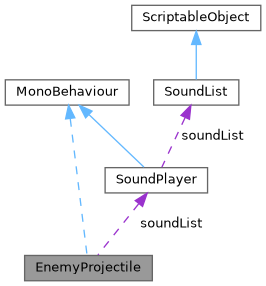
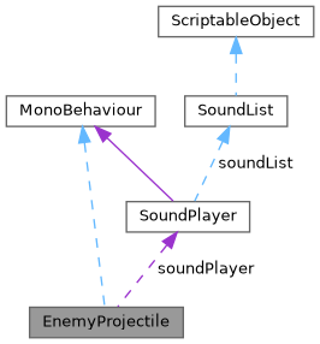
  digraph {
    node [color=gray40 fillcolor=white fontname=Helvetica fontsize=10 shape=box style=filled]
    edge [color=steelblue1 dir=back fontname=Helvetica fontsize=10 labelfontname=Helvetica labelfontsize=10 style=dashed]
    n1 [fillcolor=grey60 fontcolor=black height=0.2 label=EnemyProjectile width=0.4]
    n2 [height=0.2 label=MonoBehaviour width=0.4]
    n3 [height=0.2 label=SoundPlayer width=0.4]
    n4 [height=0.2 label=SoundList width=0.4]
    n5 [height=0.2 label=ScriptableObject width=0.4]
    n2 -> n1
-   n2 -> n3 [style=solid]
-   n3 -> n1 [color=darkorchid3 label=" soundList"]
-   n4 -> n3 [color=darkorchid3 label=" soundList"]
-   n5 -> n4 [style=solid]
+   n2 -> n3 [color=darkorchid3 style=solid]
+   n3 -> n1 [color=darkorchid3 label=" soundPlayer"]
+   n4 -> n3 [label=" soundList"]
+   n5 -> n4
  }
